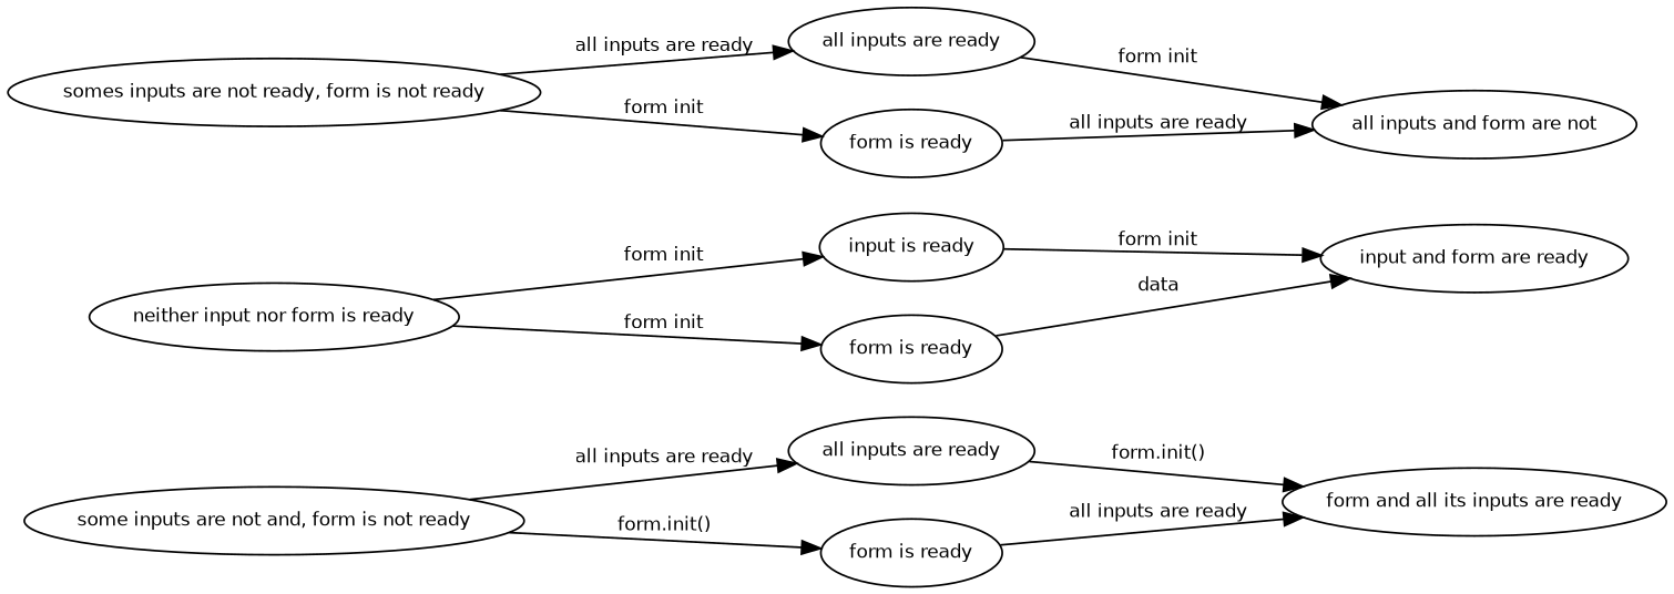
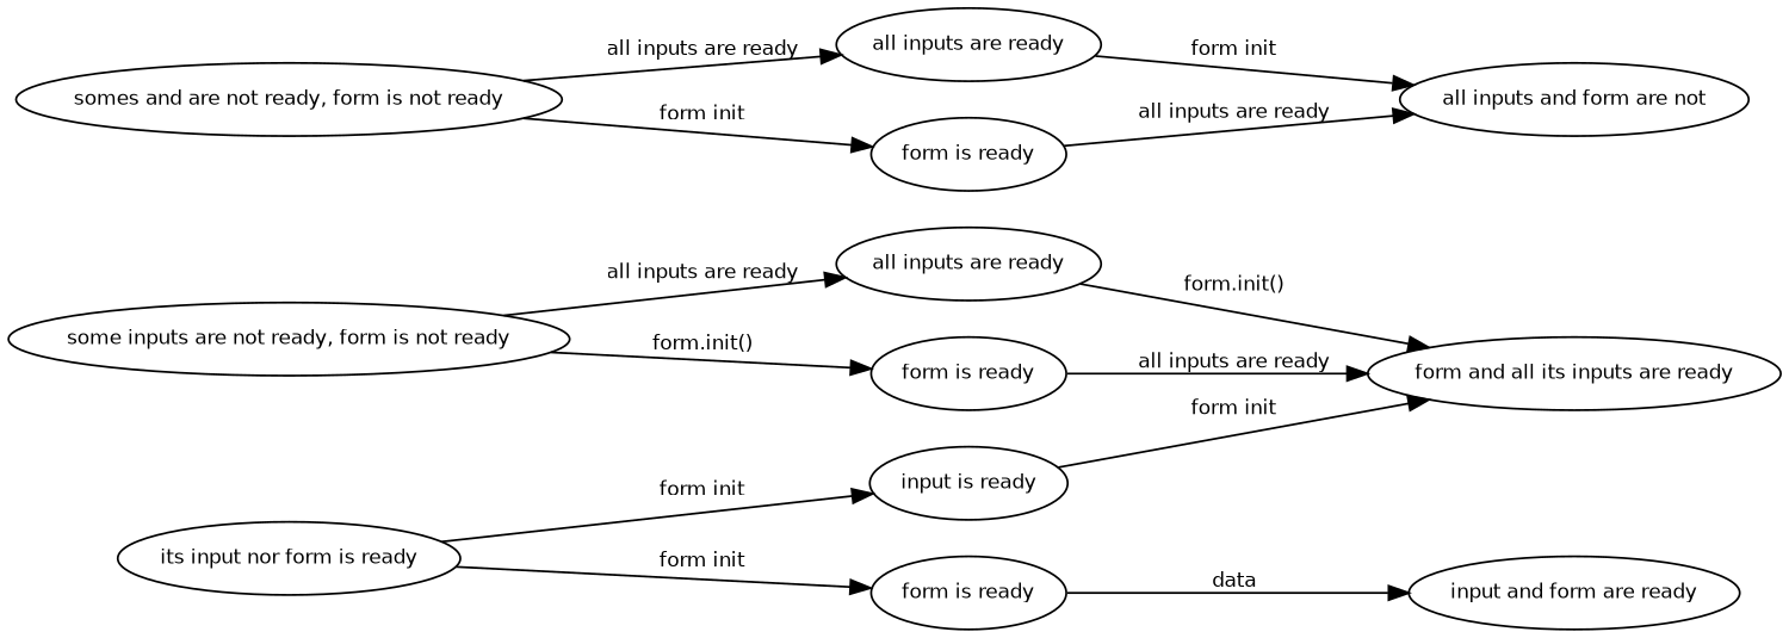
  digraph {
    rankdir=LR
    node [fontname=Helvetica fontsize=10]
    edge [fontname=Helvetica fontsize=10]
-   n1 [label="some inputs are not and, form is not ready"]
+   n1 [label="some inputs are not ready, form is not ready"]
    n2 [label="all inputs are ready"]
    n3 [label="form is ready"]
    n4 [label="form and all its inputs are ready"]
-   n5 [label="neither input nor form is ready"]
+   n5 [label="its input nor form is ready"]
    n6 [label="input is ready"]
    n7 [label="form is ready"]
    n8 [label="input and form are ready"]
-   n9 [label="somes inputs are not ready, form is not ready"]
+   n9 [label="somes and are not ready, form is not ready"]
    n10 [label="all inputs are ready"]
    n11 [label="form is ready"]
    n12 [label="all inputs and form are not"]
    n1 -> n2 [label="all inputs are ready"]
    n1 -> n3 [label="form.init()"]
    n2 -> n4 [label="form.init()"]
    n3 -> n4 [label="all inputs are ready"]
    n5 -> n6 [label="form init"]
    n5 -> n7 [label="form init"]
-   n6 -> n8 [label="form init"]
+   n6 -> n4 [label="form init"]
    n7 -> n8 [label=data]
    n9 -> n10 [label="all inputs are ready"]
    n9 -> n11 [label="form init"]
    n10 -> n12 [label="form init"]
    n11 -> n12 [label="all inputs are ready"]
  }
